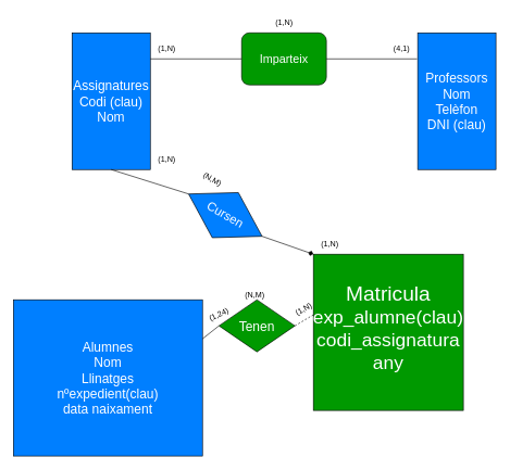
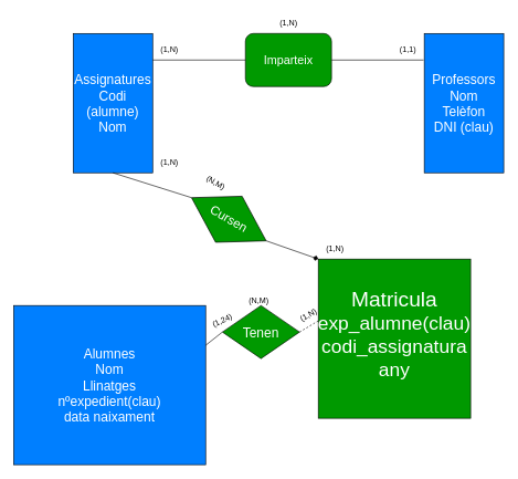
  <mxCell id="0" />
  <mxCell id="1" parent="0" />
- <mxCell id="2" value="&lt;font style=&quot;font-size: 20px; color: rgb(255, 255, 255);&quot;&gt;Assignatures&lt;/font&gt;&lt;div&gt;&lt;span style=&quot;background-color: transparent; color: rgb(255, 255, 255); font-size: 20px;&quot;&gt;Codi (clau)&lt;/span&gt;&lt;/div&gt;&lt;div&gt;&lt;span style=&quot;background-color: transparent; color: rgb(255, 255, 255); font-size: 20px;&quot;&gt;Nom&lt;/span&gt;&lt;/div&gt;" style="rounded=0;whiteSpace=wrap;html=1;strokeColor=#000000;fillColor=#007FFF;" parent="1" vertex="1"><mxGeometry x="110" y="50" width="120" height="210" as="geometry" /></mxCell>
+ <mxCell id="2" value="&lt;font style=&quot;font-size: 20px; color: rgb(255, 255, 255);&quot;&gt;Assignatures&lt;/font&gt;&lt;div&gt;&lt;span style=&quot;background-color: transparent; color: rgb(255, 255, 255); font-size: 20px;&quot;&gt;Codi (alumne)&lt;/span&gt;&lt;/div&gt;&lt;div&gt;&lt;span style=&quot;background-color: transparent; color: rgb(255, 255, 255); font-size: 20px;&quot;&gt;Nom&lt;/span&gt;&lt;/div&gt;" style="rounded=0;whiteSpace=wrap;html=1;strokeColor=#000000;fillColor=#007FFF;" parent="1" vertex="1"><mxGeometry x="110" y="50" width="120" height="210" as="geometry" /></mxCell>
  <mxCell id="3" value="&lt;font style=&quot;font-size: 20px; color: rgb(255, 255, 255);&quot;&gt;Alumnes&lt;/font&gt;&lt;div&gt;&lt;font style=&quot;font-size: 20px; color: rgb(255, 255, 255);&quot;&gt;Nom&lt;/font&gt;&lt;/div&gt;&lt;div&gt;&lt;font style=&quot;font-size: 20px; color: rgb(255, 255, 255);&quot;&gt;Llinatges&lt;/font&gt;&lt;/div&gt;&lt;div&gt;&lt;font style=&quot;font-size: 20px; color: rgb(255, 255, 255);&quot;&gt;nºexpedient(clau)&lt;/font&gt;&lt;/div&gt;&lt;div&gt;&lt;font style=&quot;font-size: 20px; color: rgb(255, 255, 255);&quot;&gt;data naixament&lt;/font&gt;&lt;/div&gt;" style="rounded=0;whiteSpace=wrap;html=1;strokeColor=#000000;fillColor=#007FFF;" parent="1" vertex="1"><mxGeometry x="20" y="460" width="290" height="240" as="geometry" /></mxCell>
  <mxCell id="4" value="&lt;font style=&quot;font-size: 20px; color: rgb(255, 255, 255);&quot;&gt;Professors&lt;/font&gt;&lt;div&gt;&lt;font style=&quot;font-size: 20px; color: rgb(255, 255, 255);&quot;&gt;Nom&lt;/font&gt;&lt;/div&gt;&lt;div&gt;&lt;font style=&quot;font-size: 20px; color: rgb(255, 255, 255);&quot;&gt;Telèfon&lt;/font&gt;&lt;/div&gt;&lt;div&gt;&lt;font style=&quot;font-size: 20px; color: rgb(255, 255, 255);&quot;&gt;DNI (clau)&lt;/font&gt;&lt;/div&gt;" style="rounded=0;whiteSpace=wrap;html=1;strokeColor=#000000;fillColor=#007FFF;" parent="1" vertex="1"><mxGeometry x="640" y="50" width="120" height="210" as="geometry" /></mxCell>
  <mxCell id="5" value="&lt;font style=&quot;color: rgb(255, 255, 255); font-size: 18px;&quot;&gt;Imparteix&lt;/font&gt;" style="whiteSpace=wrap;html=1;strokeColor=#000000;fillColor=#009900;rounded=1;" parent="1" vertex="1"><mxGeometry x="370" y="50" width="130" height="80" as="geometry" /></mxCell>
- <mxCell id="6" value="&lt;font style=&quot;color: rgb(255, 255, 255); font-size: 19px;&quot;&gt;Cursen&lt;/font&gt;" style="rhombus;whiteSpace=wrap;html=1;strokeColor=#000000;fillColor=#007fff;rotation=30;" parent="1" vertex="1"><mxGeometry x="280" y="290" width="130" height="80" as="geometry" /></mxCell>
+ <mxCell id="6" value="&lt;font style=&quot;color: rgb(255, 255, 255); font-size: 19px;&quot;&gt;Cursen&lt;/font&gt;" style="rhombus;whiteSpace=wrap;html=1;strokeColor=#000000;fillColor=#009900;rotation=30;" parent="1" vertex="1"><mxGeometry x="280" y="290" width="130" height="80" as="geometry" /></mxCell>
  <mxCell id="7" value="" style="endArrow=diamond;html=1;rounded=0;exitX=1;exitY=0.5;exitDx=0;exitDy=0;entryX=0;entryY=0;entryDx=0;entryDy=0;" parent="1" source="6" target="17" edge="1"><mxGeometry width="50" height="50" relative="1" as="geometry"><mxPoint x="370" y="320" as="sourcePoint" /><mxPoint x="420" y="270" as="targetPoint" /></mxGeometry></mxCell>
  <mxCell id="8" value="" style="endArrow=none;html=1;rounded=0;exitX=0;exitY=0.5;exitDx=0;exitDy=0;entryX=0.5;entryY=1;entryDx=0;entryDy=0;" parent="1" source="6" target="2" edge="1"><mxGeometry width="50" height="50" relative="1" as="geometry"><mxPoint x="370" y="320" as="sourcePoint" /><mxPoint x="420" y="270" as="targetPoint" /></mxGeometry></mxCell>
  <mxCell id="9" value="" style="endArrow=none;html=1;rounded=0;entryX=0;entryY=0.5;entryDx=0;entryDy=0;" parent="1" target="5" edge="1"><mxGeometry width="50" height="50" relative="1" as="geometry"><mxPoint x="230" y="90" as="sourcePoint" /><mxPoint x="420" y="270" as="targetPoint" /></mxGeometry></mxCell>
  <mxCell id="10" value="" style="endArrow=none;html=1;rounded=0;" parent="1" source="5" edge="1"><mxGeometry width="50" height="50" relative="1" as="geometry"><mxPoint x="370" y="320" as="sourcePoint" /><mxPoint x="639" y="90" as="targetPoint" /></mxGeometry></mxCell>
- <mxCell id="11" value="(4,1)" style="text;html=1;align=center;verticalAlign=middle;resizable=0;points=[];autosize=1;strokeColor=none;fillColor=none;" parent="1" vertex="1"><mxGeometry x="590" y="60" width="50" height="30" as="geometry" /></mxCell>
+ <mxCell id="11" value="(1,1)" style="text;html=1;align=center;verticalAlign=middle;resizable=0;points=[];autosize=1;strokeColor=none;fillColor=none;" parent="1" vertex="1"><mxGeometry x="590" y="60" width="50" height="30" as="geometry" /></mxCell>
  <mxCell id="12" value="(1,N)" style="text;html=1;align=center;verticalAlign=middle;resizable=0;points=[];autosize=1;strokeColor=none;fillColor=none;" parent="1" vertex="1"><mxGeometry x="230" y="60" width="50" height="30" as="geometry" /></mxCell>
  <mxCell id="13" value="(1,N)" style="text;html=1;align=center;verticalAlign=middle;resizable=0;points=[];autosize=1;strokeColor=none;fillColor=none;" parent="1" vertex="1"><mxGeometry x="410" y="20" width="50" height="30" as="geometry" /></mxCell>
  <mxCell id="14" value="(N,M)" style="text;html=1;align=center;verticalAlign=middle;resizable=0;points=[];autosize=1;strokeColor=none;fillColor=none;rotation=30;" parent="1" vertex="1"><mxGeometry x="300" y="260" width="50" height="30" as="geometry" /></mxCell>
  <mxCell id="15" value="(1,N)" style="text;html=1;align=center;verticalAlign=middle;resizable=0;points=[];autosize=1;strokeColor=none;fillColor=none;" parent="1" vertex="1"><mxGeometry x="480" y="360" width="50" height="30" as="geometry" /></mxCell>
  <mxCell id="16" value="(1,N)" style="text;html=1;align=center;verticalAlign=middle;resizable=0;points=[];autosize=1;strokeColor=none;fillColor=none;" parent="1" vertex="1"><mxGeometry x="230" y="230" width="50" height="30" as="geometry" /></mxCell>
  <mxCell id="17" value="&lt;font style=&quot;color: rgb(255, 255, 255); font-size: 32px;&quot;&gt;Matricula&lt;/font&gt;&lt;div&gt;&lt;font color=&quot;#ffffff&quot;&gt;&lt;font style=&quot;font-size: 29px;&quot;&gt;exp_alumne(clau)&lt;/font&gt;&lt;/font&gt;&lt;/div&gt;&lt;div&gt;&lt;font color=&quot;#ffffff&quot;&gt;&lt;span style=&quot;font-size: 29px;&quot;&gt;codi_assignatura&lt;/span&gt;&lt;/font&gt;&lt;/div&gt;&lt;div&gt;&lt;font color=&quot;#ffffff&quot;&gt;&lt;span style=&quot;font-size: 29px;&quot;&gt;any&lt;br&gt;&lt;/span&gt;&lt;/font&gt;&lt;div&gt;&lt;br&gt;&lt;/div&gt;&lt;/div&gt;" style="rounded=0;whiteSpace=wrap;html=1;fillColor=#009900;" parent="1" vertex="1"><mxGeometry x="480" y="390" width="230" height="240" as="geometry" /></mxCell>
  <mxCell id="18" value="" style="endArrow=none;html=1;rounded=0;exitX=1;exitY=0.5;exitDx=0;exitDy=0;entryX=0;entryY=0.388;entryDx=0;entryDy=0;entryPerimeter=0;dashed=1;" parent="1" source="20" target="17" edge="1"><mxGeometry width="50" height="50" relative="1" as="geometry"><mxPoint x="370" y="430" as="sourcePoint" /><mxPoint x="420" y="380" as="targetPoint" /></mxGeometry></mxCell>
  <mxCell id="19" value="" style="endArrow=none;html=1;rounded=0;exitX=1;exitY=0.25;exitDx=0;exitDy=0;entryX=0;entryY=0.5;entryDx=0;entryDy=0;" parent="1" source="3" target="20" edge="1"><mxGeometry width="50" height="50" relative="1" as="geometry"><mxPoint x="310" y="520" as="sourcePoint" /><mxPoint x="476" y="462" as="targetPoint" /></mxGeometry></mxCell>
  <mxCell id="20" value="&lt;font style=&quot;color: rgb(255, 255, 255); font-size: 20px;&quot;&gt;Tenen&lt;/font&gt;" style="rhombus;whiteSpace=wrap;html=1;rotation=0;fillColor=#009900;" parent="1" vertex="1"><mxGeometry x="335.25" y="460" width="116.5" height="80" as="geometry" /></mxCell>
  <mxCell id="21" value="(N,M)" style="text;html=1;align=center;verticalAlign=middle;resizable=0;points=[];autosize=1;strokeColor=none;fillColor=none;" parent="1" vertex="1"><mxGeometry x="365" y="438" width="50" height="30" as="geometry" /></mxCell>
  <mxCell id="22" value="(1,24)" style="text;html=1;align=center;verticalAlign=middle;resizable=0;points=[];autosize=1;strokeColor=none;fillColor=none;rotation=-25;" parent="1" vertex="1"><mxGeometry x="310" y="468" width="50" height="30" as="geometry" /></mxCell>
  <mxCell id="23" value="(1,N)" style="text;html=1;align=center;verticalAlign=middle;resizable=0;points=[];autosize=1;strokeColor=none;fillColor=none;rotation=-30;" parent="1" vertex="1"><mxGeometry x="440" y="460" width="50" height="30" as="geometry" /></mxCell>
